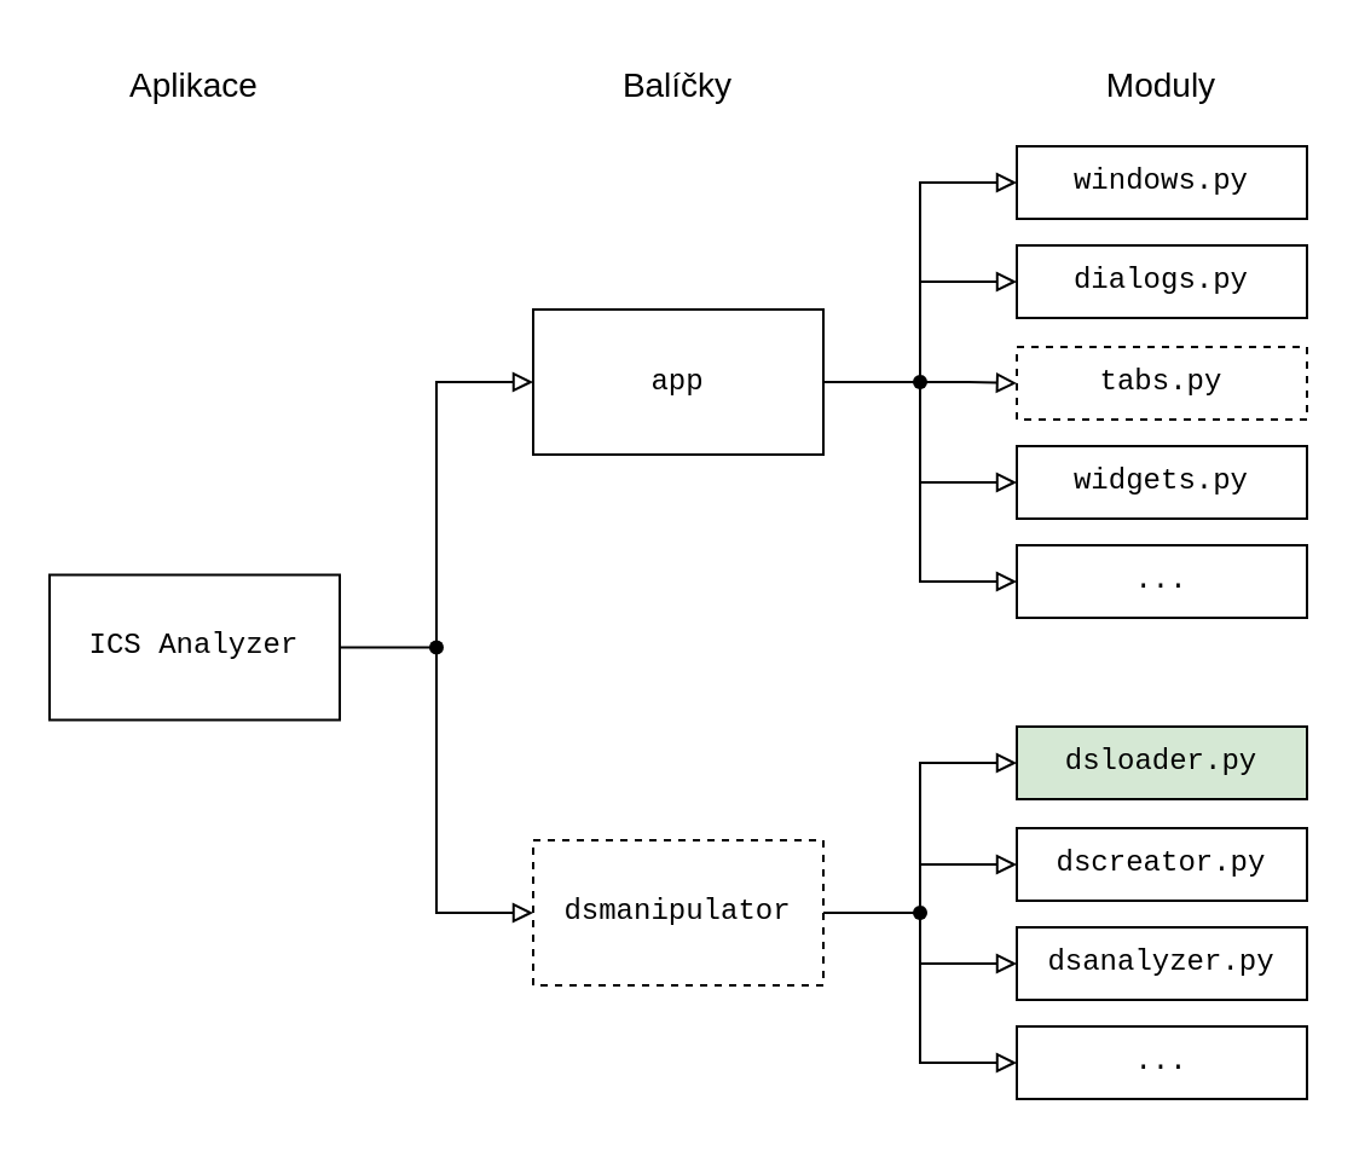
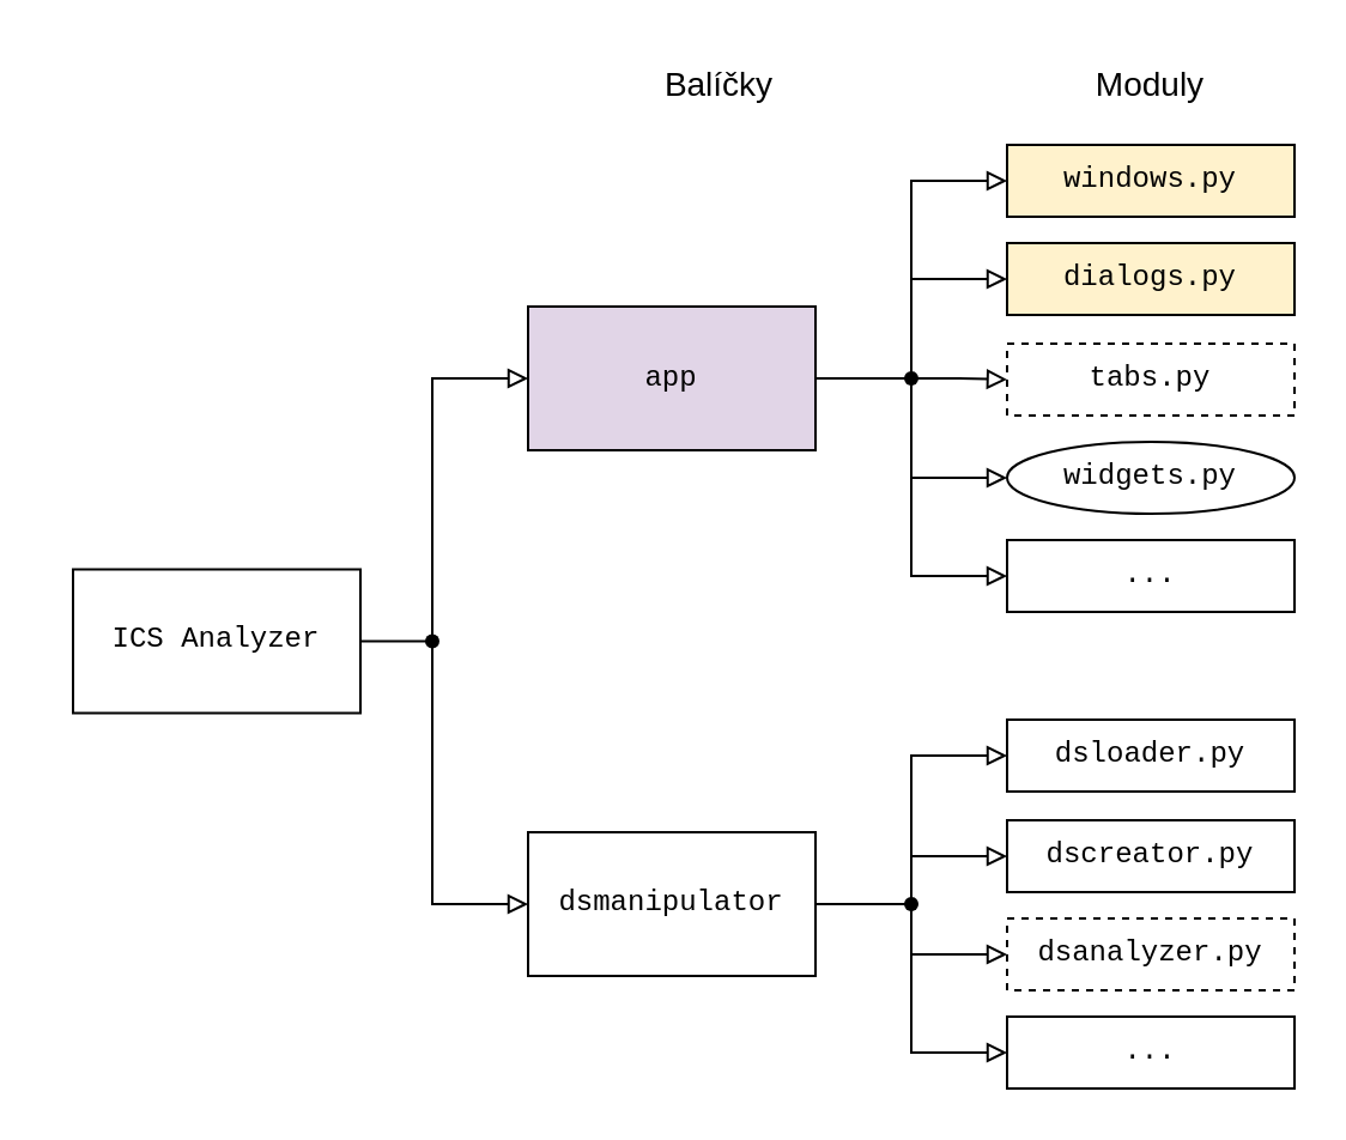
  <mxCell id="0" />
  <mxCell id="1" parent="0" />
  <mxCell id="2" style="edgeStyle=elbowEdgeStyle;rounded=0;orthogonalLoop=1;jettySize=auto;html=1;entryX=0.503;entryY=0.431;entryDx=0;entryDy=0;entryPerimeter=0;fontFamily=Courier New;fontSize=14;endArrow=none;endFill=0;" edge="1" parent="1" source="3" target="36"><mxGeometry relative="1" as="geometry" /></mxCell>
- <mxCell id="3" value="&lt;font&gt;ICS Analyzer&lt;/font&gt;" style="rounded=0;whiteSpace=wrap;html=1;fontFamily=Courier New;" vertex="1" parent="1"><mxGeometry x="20" y="237.25" width="120" height="60" as="geometry" /></mxCell>
+ <mxCell id="3" value="&lt;font&gt;ICS Analyzer&lt;/font&gt;" style="rounded=0;whiteSpace=wrap;html=1;fontFamily=Courier New;" vertex="1" parent="1"><mxGeometry x="30" y="237.25" width="120" height="60" as="geometry" /></mxCell>
  <mxCell id="4" style="edgeStyle=elbowEdgeStyle;rounded=0;orthogonalLoop=1;jettySize=auto;html=1;entryX=0.393;entryY=0.518;entryDx=0;entryDy=0;entryPerimeter=0;fontFamily=Courier New;fontSize=14;endArrow=none;endFill=0;" edge="1" parent="1" source="32" target="30"><mxGeometry relative="1" as="geometry" /></mxCell>
  <mxCell id="5" style="edgeStyle=elbowEdgeStyle;rounded=0;orthogonalLoop=1;jettySize=auto;html=1;entryX=0.396;entryY=0.458;entryDx=0;entryDy=0;entryPerimeter=0;fontFamily=Courier New;fontSize=14;endArrow=none;endFill=0;" edge="1" parent="1" source="33" target="25"><mxGeometry relative="1" as="geometry" /></mxCell>
- <mxCell id="6" value="Balíčky" style="text;html=1;strokeColor=none;fillColor=none;align=center;verticalAlign=middle;whiteSpace=wrap;rounded=0;fontFamily=Helvetica;fontSize=14;" vertex="1" parent="1"><mxGeometry x="250" y="20" width="60" height="30" as="geometry" /></mxCell>
+ <mxCell id="6" value="Balíčky" style="text;html=1;strokeColor=none;fillColor=none;align=center;verticalAlign=middle;whiteSpace=wrap;rounded=0;fontFamily=Helvetica;fontSize=14;" vertex="1" parent="1"><mxGeometry x="270" y="20" width="60" height="30" as="geometry" /></mxCell>
  <mxCell id="7" value="Moduly" style="text;html=1;strokeColor=none;fillColor=none;align=center;verticalAlign=middle;whiteSpace=wrap;rounded=0;fontFamily=Helvetica;fontSize=14;" vertex="1" parent="1"><mxGeometry x="450" y="20" width="60" height="30" as="geometry" /></mxCell>
- <mxCell id="8" value="Aplikace" style="text;html=1;strokeColor=none;fillColor=none;align=center;verticalAlign=middle;whiteSpace=wrap;rounded=0;fontFamily=Helvetica;fontSize=14;" vertex="1" parent="1"><mxGeometry x="50" y="20" width="60" height="30" as="geometry" /></mxCell>
  <mxCell id="9" value="" style="group" vertex="1" connectable="0" parent="1"><mxGeometry x="420" y="60" width="120" height="195" as="geometry" /></mxCell>
- <mxCell id="10" value="windows.py" style="rounded=0;whiteSpace=wrap;html=1;fontFamily=Courier New;" vertex="1" parent="9"><mxGeometry width="120" height="30" as="geometry" /></mxCell>
- <mxCell id="11" value="dialogs.py" style="rounded=0;whiteSpace=wrap;html=1;fontFamily=Courier New;" vertex="1" parent="9"><mxGeometry y="41" width="120" height="30" as="geometry" /></mxCell>
+ <mxCell id="10" value="windows.py" style="rounded=0;whiteSpace=wrap;html=1;fontFamily=Courier New;fillColor=#fff2cc;" vertex="1" parent="9"><mxGeometry width="120" height="30" as="geometry" /></mxCell>
+ <mxCell id="11" value="dialogs.py" style="rounded=0;whiteSpace=wrap;html=1;fontFamily=Courier New;fillColor=#fff2cc;" vertex="1" parent="9"><mxGeometry y="41" width="120" height="30" as="geometry" /></mxCell>
  <mxCell id="12" value="tabs.py" style="rounded=0;whiteSpace=wrap;html=1;fontFamily=Courier New;dashed=1;" vertex="1" parent="9"><mxGeometry y="83" width="120" height="30" as="geometry" /></mxCell>
- <mxCell id="13" value="&lt;div&gt;widgets.py&lt;/div&gt;" style="rounded=0;whiteSpace=wrap;html=1;fontFamily=Courier New;" vertex="1" parent="9"><mxGeometry y="124" width="120" height="30" as="geometry" /></mxCell>
+ <mxCell id="13" value="&lt;div&gt;widgets.py&lt;/div&gt;" style="ellipse;whiteSpace=wrap;html=1;fontFamily=Courier New;" vertex="1" parent="9"><mxGeometry y="124" width="120" height="30" as="geometry" /></mxCell>
  <mxCell id="14" value="..." style="rounded=0;whiteSpace=wrap;html=1;fontFamily=Courier New;" vertex="1" parent="9"><mxGeometry y="165" width="120" height="30" as="geometry" /></mxCell>
  <mxCell id="15" value="" style="group" vertex="1" connectable="0" parent="1"><mxGeometry x="420" y="300" width="120" height="154" as="geometry" /></mxCell>
- <mxCell id="16" value="dsloader.py" style="rounded=0;whiteSpace=wrap;html=1;fontFamily=Courier New;fillColor=#d5e8d4;" vertex="1" parent="15"><mxGeometry width="120" height="30" as="geometry" /></mxCell>
+ <mxCell id="16" value="dsloader.py" style="rounded=0;whiteSpace=wrap;html=1;fontFamily=Courier New;" vertex="1" parent="15"><mxGeometry width="120" height="30" as="geometry" /></mxCell>
  <mxCell id="17" value="dscreator.py" style="rounded=0;whiteSpace=wrap;html=1;fontFamily=Courier New;" vertex="1" parent="15"><mxGeometry y="42" width="120" height="30" as="geometry" /></mxCell>
- <mxCell id="18" value="dsanalyzer.py" style="rounded=0;whiteSpace=wrap;html=1;fontFamily=Courier New;" vertex="1" parent="15"><mxGeometry y="83" width="120" height="30" as="geometry" /></mxCell>
+ <mxCell id="18" value="dsanalyzer.py" style="rounded=0;whiteSpace=wrap;html=1;fontFamily=Courier New;dashed=1;" vertex="1" parent="15"><mxGeometry y="83" width="120" height="30" as="geometry" /></mxCell>
  <mxCell id="19" value="..." style="rounded=0;whiteSpace=wrap;html=1;fontFamily=Courier New;" vertex="1" parent="15"><mxGeometry y="124" width="120" height="30" as="geometry" /></mxCell>
  <mxCell id="20" style="edgeStyle=elbowEdgeStyle;rounded=0;orthogonalLoop=1;jettySize=auto;html=1;entryX=0;entryY=0.5;entryDx=0;entryDy=0;fontFamily=Courier New;fontSize=14;endArrow=block;endFill=0;" edge="1" parent="1" source="25" target="10"><mxGeometry relative="1" as="geometry"><Array as="points"><mxPoint x="380" y="120" /></Array></mxGeometry></mxCell>
  <mxCell id="21" style="edgeStyle=elbowEdgeStyle;rounded=0;orthogonalLoop=1;jettySize=auto;html=1;entryX=0;entryY=0.5;entryDx=0;entryDy=0;fontFamily=Courier New;fontSize=14;endArrow=block;endFill=0;" edge="1" parent="1" source="25" target="11"><mxGeometry relative="1" as="geometry"><Array as="points"><mxPoint x="380" y="140" /></Array></mxGeometry></mxCell>
  <mxCell id="22" style="edgeStyle=elbowEdgeStyle;rounded=0;orthogonalLoop=1;jettySize=auto;html=1;entryX=0;entryY=0.5;entryDx=0;entryDy=0;fontFamily=Courier New;fontSize=14;endArrow=block;endFill=0;" edge="1" parent="1" source="25" target="12"><mxGeometry relative="1" as="geometry" /></mxCell>
  <mxCell id="23" style="edgeStyle=elbowEdgeStyle;rounded=0;orthogonalLoop=1;jettySize=auto;html=1;entryX=0;entryY=0.5;entryDx=0;entryDy=0;fontFamily=Courier New;fontSize=14;endArrow=block;endFill=0;" edge="1" parent="1" source="25" target="13"><mxGeometry relative="1" as="geometry"><Array as="points"><mxPoint x="380" y="180" /></Array></mxGeometry></mxCell>
  <mxCell id="24" style="edgeStyle=elbowEdgeStyle;rounded=0;orthogonalLoop=1;jettySize=auto;html=1;entryX=0;entryY=0.5;entryDx=0;entryDy=0;fontFamily=Courier New;fontSize=14;endArrow=block;endFill=0;" edge="1" parent="1" source="25" target="14"><mxGeometry relative="1" as="geometry"><Array as="points"><mxPoint x="380" y="180" /></Array></mxGeometry></mxCell>
  <mxCell id="25" value="" style="shape=waypoint;sketch=0;fillStyle=solid;size=6;pointerEvents=1;points=[];fillColor=none;resizable=0;rotatable=0;perimeter=centerPerimeter;snapToPoint=1;fontFamily=Courier New;fontSize=14;" vertex="1" parent="1"><mxGeometry x="360" y="137.5" width="40" height="40" as="geometry" /></mxCell>
  <mxCell id="26" style="edgeStyle=elbowEdgeStyle;rounded=0;orthogonalLoop=1;jettySize=auto;html=1;entryX=0;entryY=0.5;entryDx=0;entryDy=0;fontFamily=Courier New;fontSize=14;endArrow=block;endFill=0;" edge="1" parent="1" source="30" target="16"><mxGeometry relative="1" as="geometry"><Array as="points"><mxPoint x="380" y="350" /></Array></mxGeometry></mxCell>
  <mxCell id="27" style="edgeStyle=elbowEdgeStyle;rounded=0;orthogonalLoop=1;jettySize=auto;html=1;entryX=0;entryY=0.5;entryDx=0;entryDy=0;fontFamily=Courier New;fontSize=14;endArrow=block;endFill=0;" edge="1" parent="1" source="30" target="17"><mxGeometry relative="1" as="geometry"><Array as="points"><mxPoint x="380" y="360" /></Array></mxGeometry></mxCell>
  <mxCell id="28" style="edgeStyle=elbowEdgeStyle;rounded=0;orthogonalLoop=1;jettySize=auto;html=1;entryX=0;entryY=0.5;entryDx=0;entryDy=0;fontFamily=Courier New;fontSize=14;endArrow=block;endFill=0;" edge="1" parent="1" source="30" target="18"><mxGeometry relative="1" as="geometry"><Array as="points"><mxPoint x="380" y="390" /></Array></mxGeometry></mxCell>
  <mxCell id="29" style="edgeStyle=elbowEdgeStyle;rounded=0;orthogonalLoop=1;jettySize=auto;html=1;entryX=0;entryY=0.5;entryDx=0;entryDy=0;fontFamily=Courier New;fontSize=14;endArrow=block;endFill=0;" edge="1" parent="1" source="30" target="19"><mxGeometry relative="1" as="geometry"><Array as="points"><mxPoint x="380" y="410" /></Array></mxGeometry></mxCell>
  <mxCell id="30" value="" style="shape=waypoint;sketch=0;fillStyle=solid;size=6;pointerEvents=1;points=[];fillColor=none;resizable=0;rotatable=0;perimeter=centerPerimeter;snapToPoint=1;fontFamily=Courier New;fontSize=14;" vertex="1" parent="1"><mxGeometry x="360" y="357" width="40" height="40" as="geometry" /></mxCell>
  <mxCell id="31" value="" style="group" vertex="1" connectable="0" parent="1"><mxGeometry x="220" y="127.5" width="120" height="279.5" as="geometry" /></mxCell>
- <mxCell id="32" value="dsmanipulator" style="rounded=0;whiteSpace=wrap;html=1;fontFamily=Courier New;dashed=1;" vertex="1" parent="31"><mxGeometry y="219.5" width="120" height="60" as="geometry" /></mxCell>
- <mxCell id="33" value="app" style="rounded=0;whiteSpace=wrap;html=1;fontFamily=Courier New;" vertex="1" parent="31"><mxGeometry width="120" height="60" as="geometry" /></mxCell>
+ <mxCell id="32" value="dsmanipulator" style="rounded=0;whiteSpace=wrap;html=1;fontFamily=Courier New;" vertex="1" parent="31"><mxGeometry y="219.5" width="120" height="60" as="geometry" /></mxCell>
+ <mxCell id="33" value="app" style="rounded=0;whiteSpace=wrap;html=1;fontFamily=Courier New;fillColor=#e1d5e7;" vertex="1" parent="31"><mxGeometry width="120" height="60" as="geometry" /></mxCell>
  <mxCell id="34" style="edgeStyle=elbowEdgeStyle;rounded=0;orthogonalLoop=1;jettySize=auto;html=1;entryX=0;entryY=0.5;entryDx=0;entryDy=0;fontFamily=Courier New;fontSize=14;endArrow=block;endFill=0;" edge="1" parent="1" source="36" target="33"><mxGeometry relative="1" as="geometry"><Array as="points"><mxPoint x="180" y="210" /></Array></mxGeometry></mxCell>
  <mxCell id="35" style="edgeStyle=elbowEdgeStyle;rounded=0;orthogonalLoop=1;jettySize=auto;html=1;entryX=0;entryY=0.5;entryDx=0;entryDy=0;fontFamily=Courier New;fontSize=14;endArrow=block;endFill=0;" edge="1" parent="1" source="36" target="32"><mxGeometry relative="1" as="geometry"><Array as="points"><mxPoint x="180" y="330" /></Array></mxGeometry></mxCell>
  <mxCell id="36" value="" style="shape=waypoint;sketch=0;fillStyle=solid;size=6;pointerEvents=1;points=[];fillColor=none;resizable=0;rotatable=0;perimeter=centerPerimeter;snapToPoint=1;fontFamily=Courier New;fontSize=14;" vertex="1" parent="1"><mxGeometry x="160" y="247.25" width="40" height="40" as="geometry" /></mxCell>
